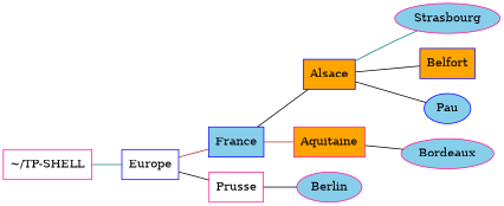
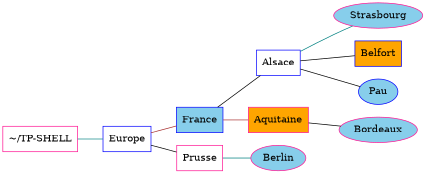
  digraph {
    rankdir=LR
    node [color=deeppink fillcolor=skyblue shape=rectangle style=filled]
    edge [color=black dir=none]
    n1 [fillcolor=white label="~/TP-SHELL"]
    n2 [color=blue fillcolor=white label=Europe]
    n3 [color=blue label=France]
    n4 [fillcolor=white label=Prusse]
-   n5 [color=blue fillcolor=orange label=Alsace]
+   n5 [color=blue fillcolor=white label=Alsace]
    n6 [fillcolor=orange label=Aquitaine]
    n7 [label=Berlin shape=oval]
    n8 [label=Strasbourg shape=oval]
    n9 [color=blue fillcolor=orange label=Belfort shape=box]
    n10 [color=blue label=Pau shape=oval]
    n11 [label=Bordeaux shape=oval]
    n1 -> n2 [color=teal]
    n2 -> n3 [color=brown]
    n2 -> n4
    n3 -> n5
    n3 -> n6 [color=brown]
-   n4 -> n7
+   n4 -> n7 [color=teal]
    n5 -> n8 [color=teal]
    n5 -> n9
    n5 -> n10
    n6 -> n11
  }
